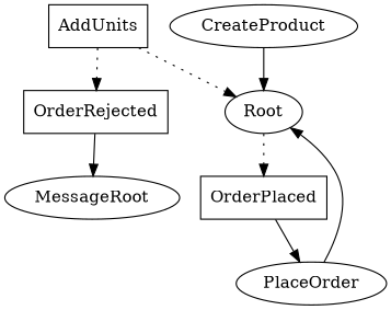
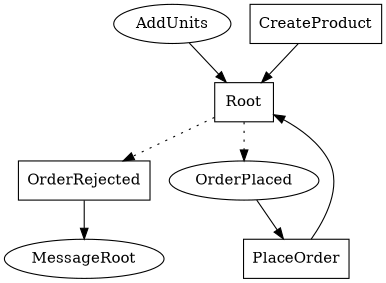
  digraph {
    splines=spline
    node [shape=ellipse]
    edge [style=solid]
    OrderRejected [shape=box]
    MessageRoot
-   Root
-   PlaceOrder
-   OrderPlaced [shape=box]
-   AddUnits [shape=box]
-   CreateProduct
+   Root [shape=box]
+   PlaceOrder [shape=box]
+   OrderPlaced
+   AddUnits
+   CreateProduct [shape=box]
    OrderRejected -> MessageRoot
-   AddUnits -> OrderRejected [style=dotted]
+   Root -> OrderRejected [style=dotted]
    Root -> OrderPlaced [style=dotted]
    PlaceOrder -> Root
    OrderPlaced -> PlaceOrder
-   AddUnits -> Root [style=dotted]
+   AddUnits -> Root
    CreateProduct -> Root
  }
